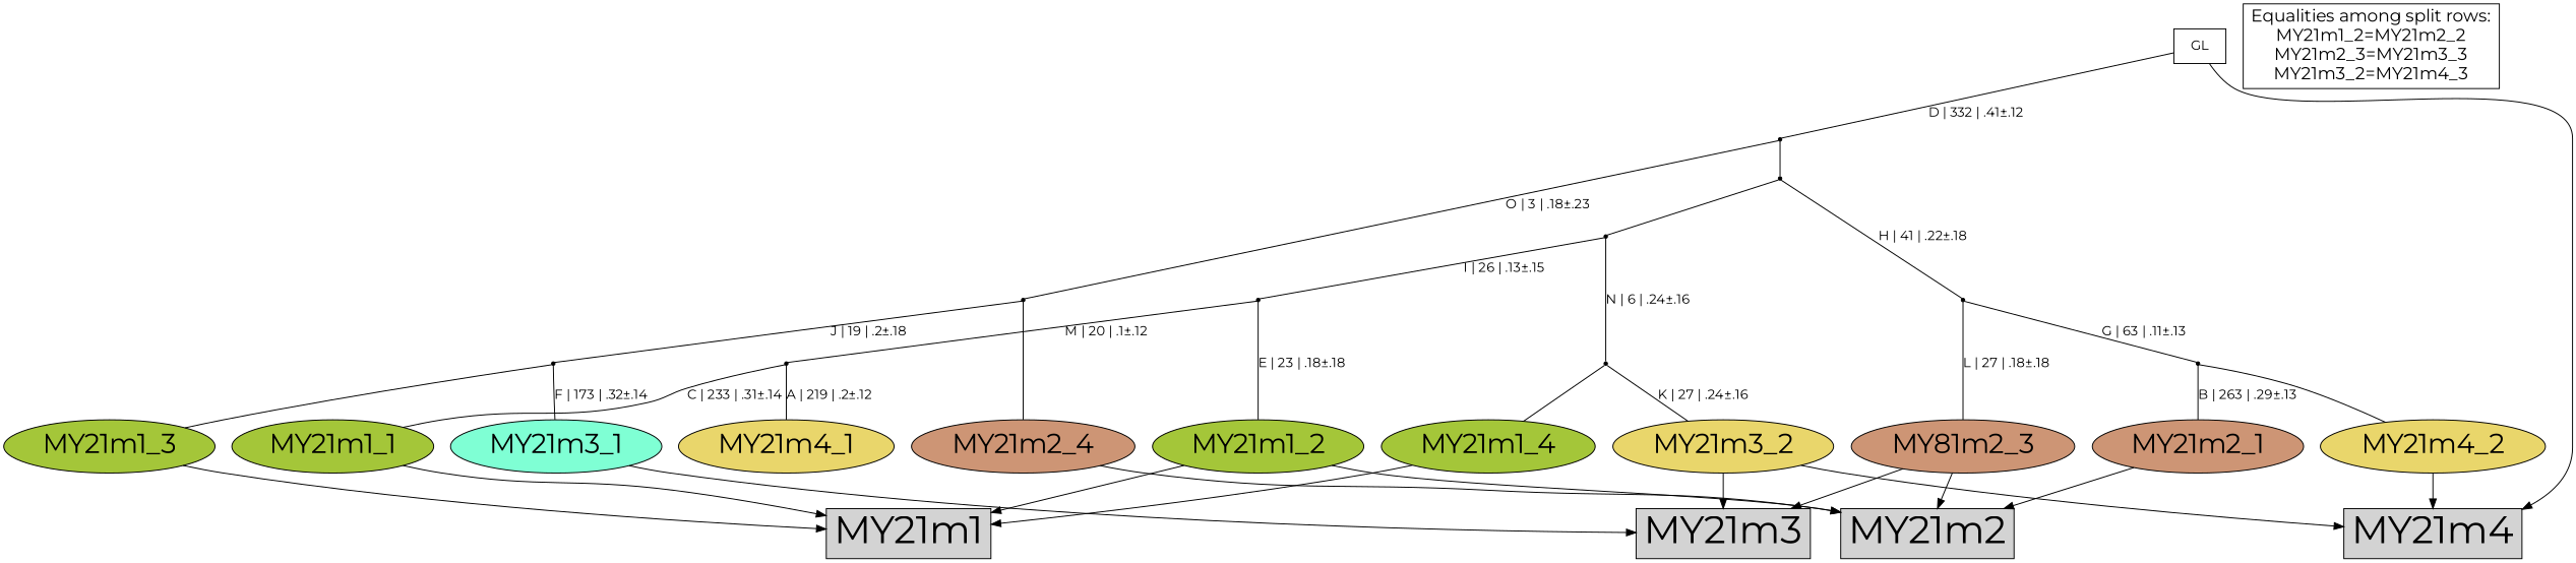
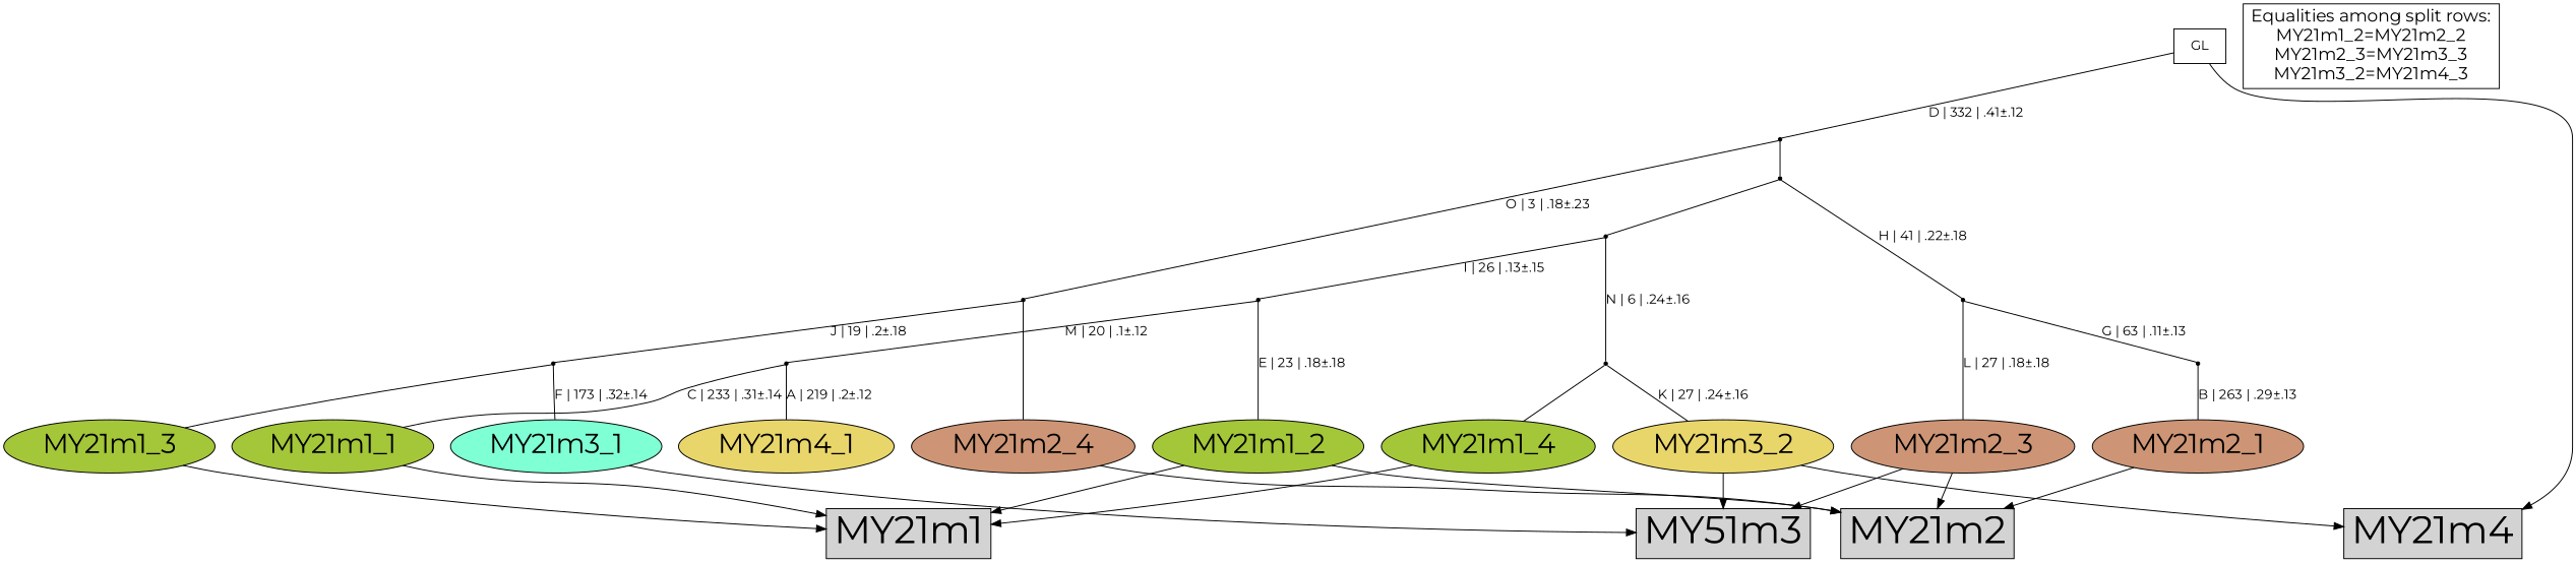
  digraph {
    fontname=Montserrat
    node [fillcolor=black fontname=Montserrat shape=oval style=filled]
    edge [arrowhead=none fontname=Montserrat]
    n1 [fillcolor="#a4c639" fontsize=28 label=MY21m1_1]
    n2 [fillcolor="#a4c639" fontsize=28 label=MY21m1_2]
    n3 [fillcolor="#a4c639" fontsize=28 label=MY21m1_3]
    n4 [fillcolor="#a4c639" fontsize=28 label=MY21m1_4]
    n5 [fillcolor="#cd9575" fontsize=28 label=MY21m2_1]
-   n6 [fillcolor="#cd9575" fontsize=28 label=MY81m2_3]
+   n6 [fillcolor="#cd9575" fontsize=28 label=MY21m2_3]
    n7 [fillcolor="#cd9575" fontsize=28 label=MY21m2_4]
    n8 [fillcolor="#7fffd4" fontsize=28 label=MY21m3_1]
    n9 [fillcolor="#e9d66b" fontsize=28 label=MY21m3_2]
    n10 [fillcolor="#e9d66b" fontsize=28 label=MY21m4_1]
-   n11 [fillcolor="#e9d66b" fontsize=28 label=MY21m4_2]
    n12 [fontsize=40 label=MY21m1 shape=box fillcolor=""]
    n13 [fontsize=40 label=MY21m2 shape=box fillcolor=""]
-   n14 [fontsize=40 label=MY21m3 shape=box fillcolor=""]
+   n14 [fontsize=40 label=MY51m3 shape=box fillcolor=""]
    n15 [fontsize=40 label=MY21m4 shape=box fillcolor=""]
    n16 [fontsize=18 label="Equalities among split rows:\nMY21m1_2=MY21m2_2\nMY21m2_3=MY21m3_3\nMY21m3_2=MY21m4_3\n" shape=box fillcolor="" style=""]
    Int1 [shape=point]
    Int2 [shape=point]
    Int3 [shape=point]
    Int4 [shape=point]
    Int5 [shape=point]
    Int6 [shape=point]
    Int7 [shape=point]
    Int8 [shape=point]
    Int9 [shape=point]
    Int10 [shape=point]
    n27 [fillcolor=white label=GL shape=box]
    subgraph sub_1 {
      rank=same
      n1
      n2
      n3
      n4
      n5
      n6
      n7
      n8
      n9
      n10
-     n11
    }
    n1 -> n12 [arrowhead=normal]
    n2 -> n12 [arrowhead=normal]
    n2 -> n13 [arrowhead=normal]
    n3 -> n12 [arrowhead=normal]
    n4 -> n12 [arrowhead=normal]
    n5 -> n13 [arrowhead=normal]
    n6 -> n13 [arrowhead=normal]
    n6 -> n14 [arrowhead=normal]
    n7 -> n13 [arrowhead=normal]
    n8 -> n14 [arrowhead=normal]
    n9 -> n14 [arrowhead=normal]
    n9 -> n15 [arrowhead=normal]
-   n11 -> n15 [arrowhead=normal]
    Int1 -> n5 [label="B | 263 | .29±.13"]
-   Int1 -> n11
    Int2 -> n3
    Int2 -> n8 [label="F | 173 | .32±.14"]
    Int3 -> n1 [label="C | 233 | .31±.14"]
    Int3 -> n10 [label="A | 219 | .2±.12"]
    Int4 -> n7
    Int4 -> Int2 [label="J | 19 | .2±.18"]
    Int5 -> n6 [label="L | 27 | .18±.18"]
    Int5 -> Int1 [label="G | 63 | .11±.13"]
    Int6 -> n4
    Int6 -> n9 [label="K | 27 | .24±.16"]
    Int7 -> n2 [label="E | 23 | .18±.18"]
    Int7 -> Int3 [label="M | 20 | .1±.12"]
    Int8 -> Int6 [label="N | 6 | .24±.16"]
    Int8 -> Int7 [label="I | 26 | .13±.15"]
    Int9 -> Int5 [label="H | 41 | .22±.18"]
    Int9 -> Int8
    Int10 -> Int4 [label="O | 3 | .18±.23"]
    Int10 -> Int9
    n27 -> n15 [arrowhead=normal]
    n27 -> Int10 [label="D | 332 | .41±.12"]
  }
